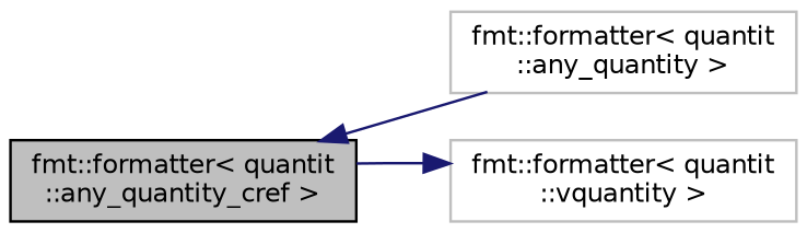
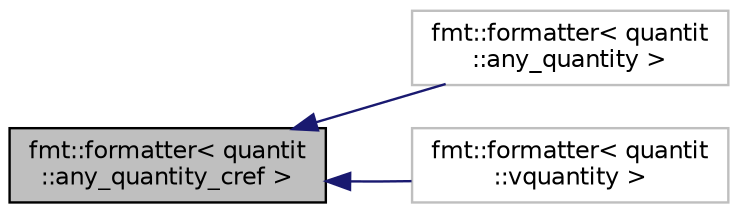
  digraph {
    rankdir=LR
    node [color=grey75 fillcolor=white fontname=Helvetica fontsize=10 shape=record style=filled]
    edge [color=midnightblue dir=back fontname=Helvetica fontsize=10 labelfontname=Helvetica labelfontsize=10 style=solid]
    n1 [color=black fillcolor=grey75 fontcolor=black height=0.2 label="fmt::formatter\< quantit\l::any_quantity_cref \>" width=0.4]
    n2 [height=0.2 label="fmt::formatter\< quantit\l::any_quantity \>" width=0.4]
    n3 [height=0.2 label="fmt::formatter\< quantit\l::vquantity \>" width=0.4]
    n1 -> n2
-   n3 -> n1
+   n1 -> n3
  }
